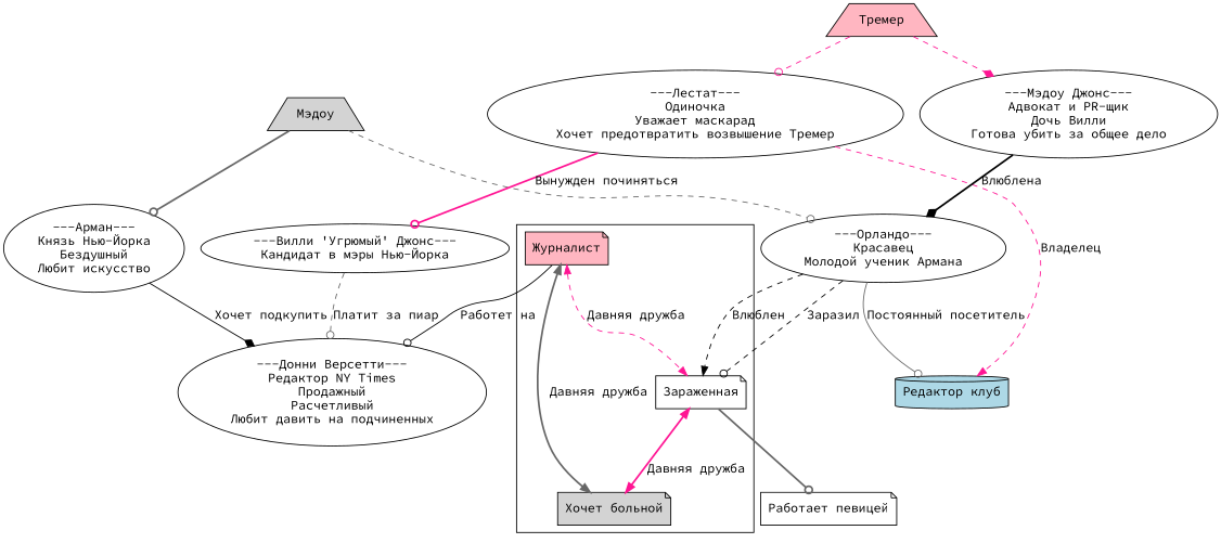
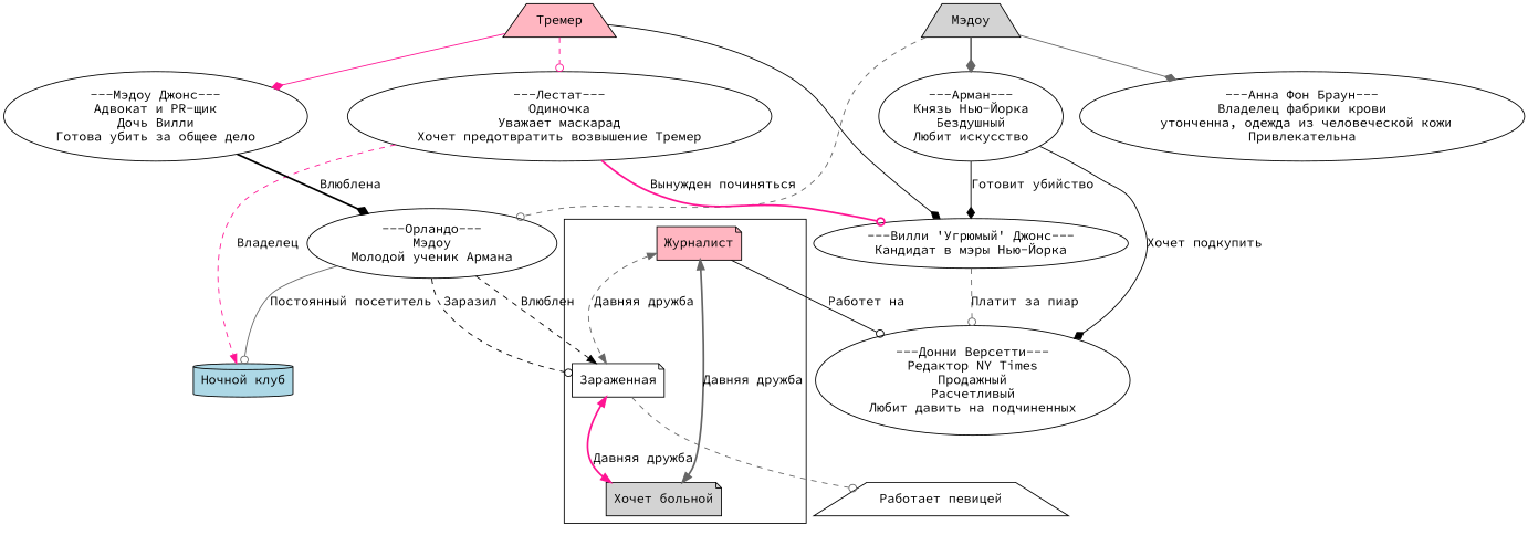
  digraph {
    fontname="Source Code Pro"
    node [fontname="Source Code Pro"]
    edge [arrowhead=odot color=gray40 fontname="Source Code Pro" style=dashed]
    n1 [label=<---Арман---<br/>Князь Нью-Йорка<br/>Бездушный<br/>Любит искусство>]
    n2 [fillcolor=lightgrey label="Мэдоу" shape=trapezium style=filled]
-   n4 [label=<---Орландо---<br/>Красавец<br/>Молодой ученик Армана>]
+   n3 [label=<---Анна Фон Браун---<br/>Владелец фабрики крови<br/> 			утонченна, одежда из человеческой кожи<br/>Привлекательна>]
+   n4 [label=<---Орландо---<br/>Мэдоу<br/>Молодой ученик Армана>]
    n5 [label=<---Вилли 'Угрюмый' Джонс---<br/>Кандидат в мэры Нью-Йорка>]
    "Тремер" [fillcolor=lightpink shape=trapezium style=filled]
    n7 [label=<---Лестат---<br/>Одиночка<br/>Уважает маскарад<br/>Хочет предотвратить возвышение Тремер>]
    n8 [label=<---Мэдоу Джонс---<br/>Адвокат и PR-щик<br/>Дочь Вилли<br/>Готова убить за общее дело>]
    n9 [label=<---Донни Версетти---<br/>Редактор NY Times<br/>Продажный<br/>Расчетливый<br/>Любит давить на подчиненных>]
    "Журналист" [fillcolor=lightpink shape=note style=filled]
    "Зараженная" [fillcolor=white shape=note style=filled]
    n12 [fillcolor=lightgrey label="Хочет больной" shape=note style=filled]
-   "Ночной клуб" [fillcolor=lightblue shape=cylinder style=filled label="Редактор клуб"]
-   "Работает певицей" [fillcolor=white shape=note style=filled]
+   "Ночной клуб" [fillcolor=lightblue shape=cylinder style=filled]
+   "Работает певицей" [fillcolor=white shape=trapezium style=filled]
    subgraph sub_1 {
      n1
      n2
+     n3
      n4
    }
    subgraph sub_2 {
      n5
      "Тремер"
      n7
      n8
    }
    subgraph sub_3 {
      n9
    }
    subgraph cluster_4 {
      "Журналист"
      "Зараженная"
      n12
    }
+   n1 -> n5 [arrowhead=diamond color=black label="Готовит убийство" style=solid]
    n1 -> n9 [arrowhead=diamond color=black label="Хочет подкупить" style=solid]
-   n2 -> n1 [style=bold]
+   n2 -> n1 [arrowhead=diamond style=bold]
+   n2 -> n3 [arrowhead=diamond style=solid]
    n2 -> n4
    n4 -> "Зараженная" [color=black label="Заразил"]
    n4 -> "Зараженная" [arrowhead=normal color=black label="Влюблен"]
    n4 -> "Ночной клуб" [label="Постоянный посетитель" style=solid]
    n5 -> n9 [label="Платит за пиар"]
+   "Тремер" -> n5 [arrowhead=diamond color=black style=solid]
    "Тремер" -> n7 [color=deeppink]
-   "Тремер" -> n8 [arrowhead=diamond color=deeppink]
+   "Тремер" -> n8 [arrowhead=diamond color=deeppink style=solid]
    n7 -> n5 [color=deeppink label="Вынужден починяться" style=bold]
    n7 -> "Ночной клуб" [arrowhead=normal color=deeppink label="Владелец"]
    n8 -> n4 [arrowhead=diamond color=black label="Влюблена" style=bold]
    "Журналист" -> n9 [color=black label="Работет на" style=solid]
-   "Журналист" -> "Зараженная" [color=deeppink dir=both label="Давняя дружба" arrowhead=""]
+   "Журналист" -> "Зараженная" [dir=both label="Давняя дружба" arrowhead=""]
    "Зараженная" -> n12 [color=deeppink dir=both label="Давняя дружба" style=bold arrowhead=""]
-   "Зараженная" -> "Работает певицей" [style=bold]
+   "Зараженная" -> "Работает певицей"
    n12 -> "Журналист" [dir=both label="Давняя дружба" style=bold arrowhead=""]
  }
